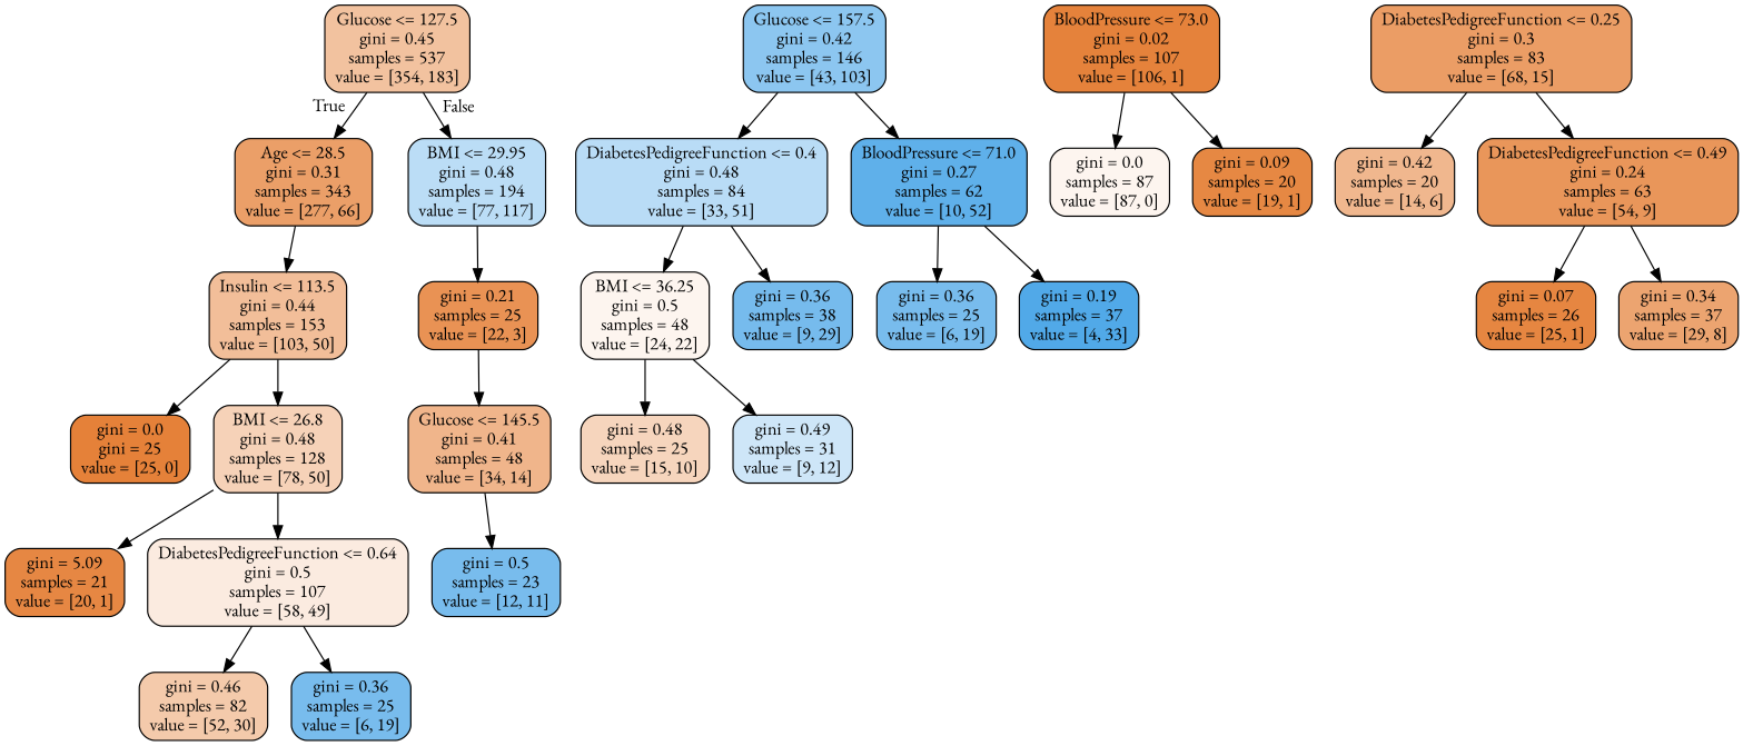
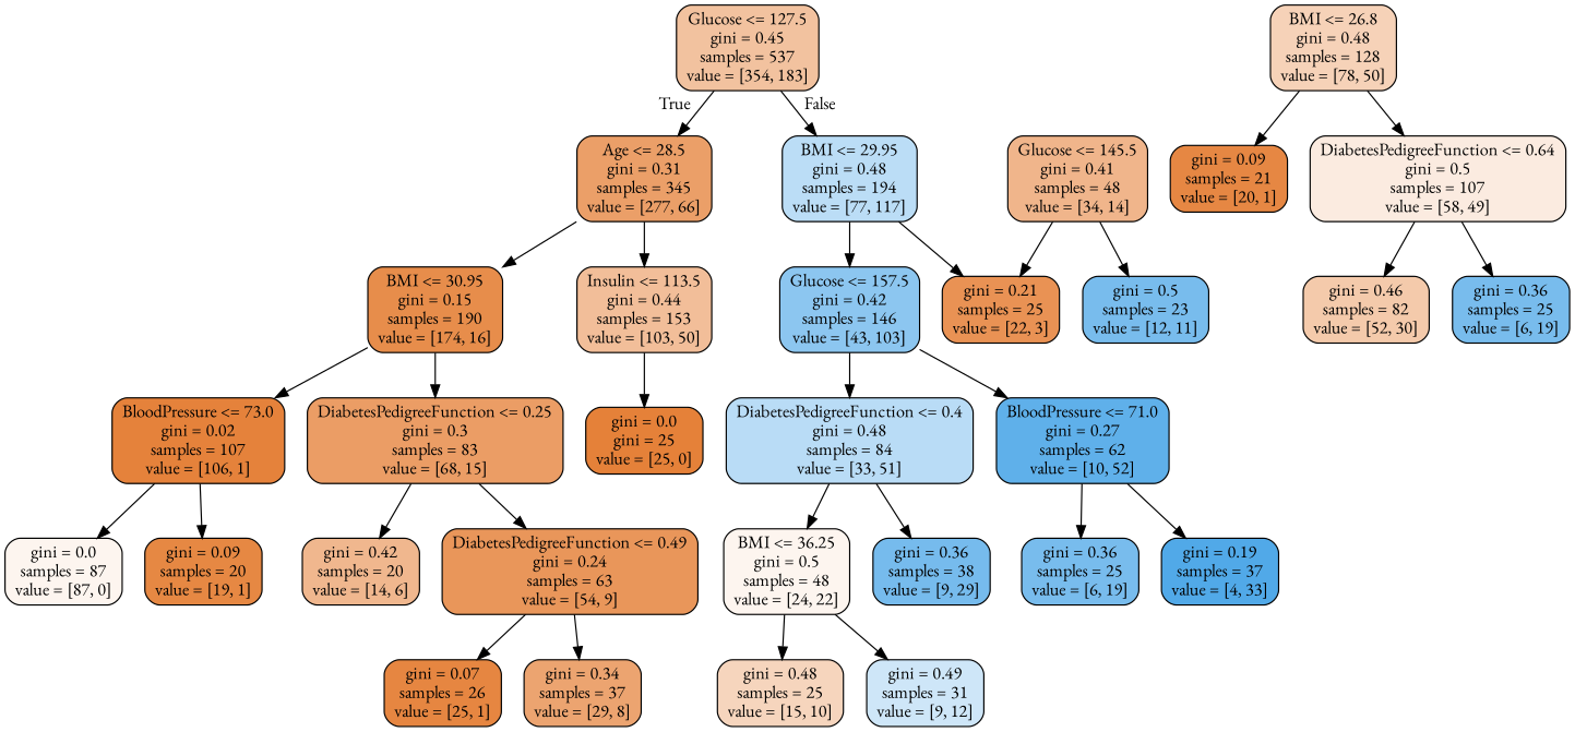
  digraph {
    fontname="EB Garamond"
    node [color=black fillcolor="#78bced" fontname="EB Garamond" shape=box style="filled, rounded"]
    edge [fontname="EB Garamond"]
    n1 [fillcolor="#f2c29f" label="Glucose <= 127.5\ngini = 0.45\nsamples = 537\nvalue = [354, 183]"]
-   n2 [fillcolor="#eb9f68" label="Age <= 28.5\ngini = 0.31\nsamples = 343\nvalue = [277, 66]"]
+   n2 [fillcolor="#eb9f68" label="Age <= 28.5\ngini = 0.31\nsamples = 345\nvalue = [277, 66]"]
    n3 [fillcolor="#bbddf6" label="BMI <= 29.95\ngini = 0.48\nsamples = 194\nvalue = [77, 117]"]
+   n4 [fillcolor="#e78d4b" label="BMI <= 30.95\ngini = 0.15\nsamples = 190\nvalue = [174, 16]"]
    n5 [fillcolor="#f2be99" label="Insulin <= 113.5\ngini = 0.44\nsamples = 153\nvalue = [103, 50]"]
    n6 [fillcolor="#8cc6f0" label="Glucose <= 157.5\ngini = 0.42\nsamples = 146\nvalue = [43, 103]"]
    n7 [fillcolor="#e99254" label="gini = 0.21\nsamples = 25\nvalue = [22, 3]"]
    n8 [fillcolor="#e5823b" label="BloodPressure <= 73.0\ngini = 0.02\nsamples = 107\nvalue = [106, 1]"]
    n9 [fillcolor="#eb9d65" label="DiabetesPedigreeFunction <= 0.25\ngini = 0.3\nsamples = 83\nvalue = [68, 15]"]
    n10 [fillcolor="#e58139" label="gini = 0.0\ngini = 25\nvalue = [25, 0]"]
    n11 [fillcolor="#f6d2b8" label="BMI <= 26.8\ngini = 0.48\nsamples = 128\nvalue = [78, 50]"]
    n12 [fillcolor="#fdf5ef" label="gini = 0.0\nsamples = 87\nvalue = [87, 0]"]
    n13 [fillcolor="#e68843" label="gini = 0.09\nsamples = 20\nvalue = [19, 1]"]
    n14 [fillcolor="#f0b78e" label="gini = 0.42\nsamples = 20\nvalue = [14, 6]"]
    n15 [fillcolor="#e9965a" label="DiabetesPedigreeFunction <= 0.49\ngini = 0.24\nsamples = 63\nvalue = [54, 9]"]
    n16 [fillcolor="#e68641" label="gini = 0.07\nsamples = 26\nvalue = [25, 1]"]
    n17 [fillcolor="#eca470" label="gini = 0.34\nsamples = 37\nvalue = [29, 8]"]
-   n18 [fillcolor="#e68743" label="gini = 5.09\nsamples = 21\nvalue = [20, 1]"]
+   n18 [fillcolor="#e68743" label="gini = 0.09\nsamples = 21\nvalue = [20, 1]"]
    n19 [fillcolor="#fbebe0" label="DiabetesPedigreeFunction <= 0.64\ngini = 0.5\nsamples = 107\nvalue = [58, 49]"]
    n20 [fillcolor="#f4caab" label="gini = 0.46\nsamples = 82\nvalue = [52, 30]"]
    n21 [label="gini = 0.36\nsamples = 25\nvalue = [6, 19]"]
    n22 [fillcolor="#f0b58b" label="Glucose <= 145.5\ngini = 0.41\nsamples = 48\nvalue = [34, 14]"]
    n23 [label="gini = 0.5\nsamples = 23\nvalue = [12, 11]"]
    n24 [fillcolor="#b9dcf6" label="DiabetesPedigreeFunction <= 0.4\ngini = 0.48\nsamples = 84\nvalue = [33, 51]"]
    n25 [fillcolor="#5fb0ea" label="BloodPressure <= 71.0\ngini = 0.27\nsamples = 62\nvalue = [10, 52]"]
    n26 [fillcolor="#fdf5ef" label="BMI <= 36.25\ngini = 0.5\nsamples = 48\nvalue = [24, 22]"]
    n27 [fillcolor="#76bbed" label="gini = 0.36\nsamples = 38\nvalue = [9, 29]"]
    n28 [label="gini = 0.36\nsamples = 25\nvalue = [6, 19]"]
    n29 [fillcolor="#51a9e8" label="gini = 0.19\nsamples = 37\nvalue = [4, 33]"]
    n30 [fillcolor="#f6d5bd" label="gini = 0.48\nsamples = 25\nvalue = [15, 10]"]
    n31 [fillcolor="#cee6f8" label="gini = 0.49\nsamples = 31\nvalue = [9, 12]"]
    n1 -> n2 [headlabel=True labelangle=45 labeldistance=2.5]
    n1 -> n3 [headlabel=False labelangle=-45 labeldistance=2.5]
+   n2 -> n4
    n2 -> n5
+   n3 -> n6
    n3 -> n7
+   n4 -> n8
+   n4 -> n9
    n5 -> n10
-   n5 -> n11
    n6 -> n24
    n6 -> n25
    n8 -> n12
    n8 -> n13
    n9 -> n14
    n9 -> n15
    n11 -> n18
    n11 -> n19
    n15 -> n16
    n15 -> n17
    n19 -> n20
    n19 -> n21
-   n7 -> n22
+   n22 -> n7
    n22 -> n23
    n24 -> n26
    n24 -> n27
    n25 -> n28
    n25 -> n29
    n26 -> n30
    n26 -> n31
  }
